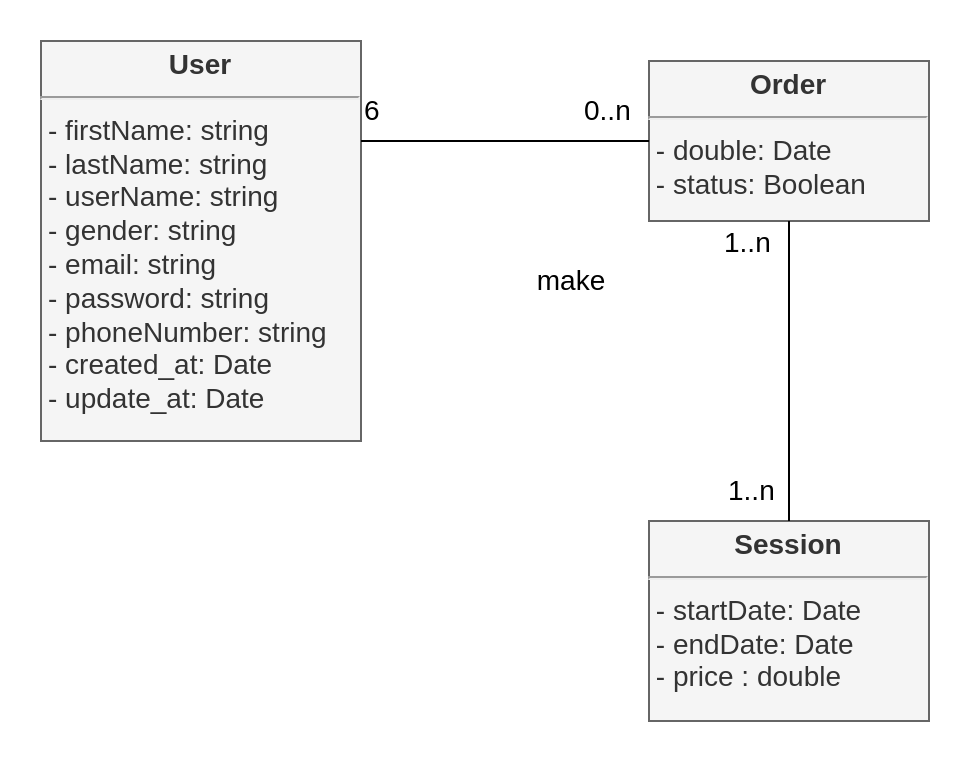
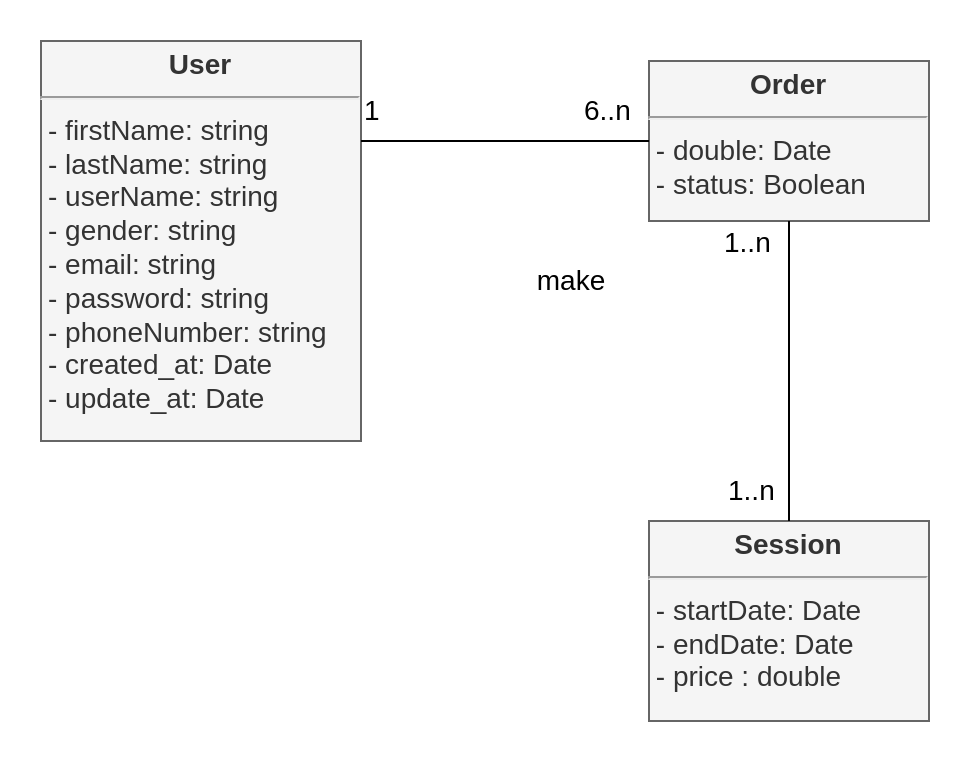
  <mxCell id="0" />
  <mxCell id="1" parent="0" />
  <mxCell id="2" value="&lt;p style=&quot;margin: 4px 0px 0px ; text-align: center ; font-size: 14px&quot;&gt;&lt;b style=&quot;font-size: 14px&quot;&gt;&lt;font style=&quot;font-size: 14px&quot;&gt;User&lt;/font&gt;&lt;/b&gt;&lt;/p&gt;&lt;hr style=&quot;font-size: 14px&quot;&gt;&lt;p style=&quot;margin: 0px 0px 0px 4px ; font-size: 14px&quot;&gt;&lt;span style=&quot;font-size: 14px&quot;&gt;- firstName: string&lt;/span&gt;&lt;br style=&quot;font-size: 14px&quot;&gt;&lt;/p&gt;&lt;p style=&quot;margin: 0px 0px 0px 4px ; font-size: 14px&quot;&gt;&lt;font style=&quot;font-size: 14px&quot;&gt;- lastName: string&lt;br style=&quot;font-size: 14px&quot;&gt;&lt;/font&gt;&lt;/p&gt;&lt;p style=&quot;margin: 0px 0px 0px 4px ; font-size: 14px&quot;&gt;&lt;font style=&quot;font-size: 14px&quot;&gt;- userName: string&lt;/font&gt;&lt;/p&gt;&lt;p style=&quot;margin: 0px 0px 0px 4px ; font-size: 14px&quot;&gt;&lt;font style=&quot;font-size: 14px&quot;&gt;- gender: string&lt;/font&gt;&lt;/p&gt;&lt;p style=&quot;margin: 0px 0px 0px 4px ; font-size: 14px&quot;&gt;&lt;font style=&quot;font-size: 14px&quot;&gt;- email: string&lt;/font&gt;&lt;/p&gt;&lt;p style=&quot;margin: 0px 0px 0px 4px ; font-size: 14px&quot;&gt;&lt;font style=&quot;font-size: 14px&quot;&gt;- password: string&lt;/font&gt;&lt;/p&gt;&lt;p style=&quot;margin: 0px 0px 0px 4px ; font-size: 14px&quot;&gt;&lt;font style=&quot;font-size: 14px&quot;&gt;- phoneNumber: string&lt;/font&gt;&lt;/p&gt;&lt;p style=&quot;margin: 0px 0px 0px 4px ; font-size: 14px&quot;&gt;&lt;font style=&quot;font-size: 14px&quot;&gt;- created_at: Date&lt;/font&gt;&lt;/p&gt;&lt;p style=&quot;margin: 0px 0px 0px 4px ; font-size: 14px&quot;&gt;&lt;font style=&quot;font-size: 14px&quot;&gt;- update_at: Date&lt;/font&gt;&lt;/p&gt;&lt;p style=&quot;margin: 0px 0px 0px 4px ; font-size: 14px&quot;&gt;&lt;br style=&quot;font-size: 14px&quot;&gt;&lt;/p&gt;" style="verticalAlign=top;align=left;overflow=fill;fontSize=14;fontFamily=Helvetica;html=1;fillColor=#f5f5f5;strokeColor=#666666;fontColor=#333333;" vertex="1" parent="1"><mxGeometry x="20" y="20" width="160" height="200" as="geometry" /></mxCell>
  <mxCell id="3" value="&lt;p style=&quot;margin: 4px 0px 0px; text-align: center; font-size: 14px;&quot;&gt;&lt;b style=&quot;font-size: 14px;&quot;&gt;&lt;font style=&quot;font-size: 14px;&quot;&gt;Order&lt;/font&gt;&lt;/b&gt;&lt;/p&gt;&lt;hr style=&quot;font-size: 14px;&quot;&gt;&lt;p style=&quot;margin: 0px 0px 0px 4px; font-size: 14px;&quot;&gt;&lt;/p&gt;&lt;span style=&quot;font-size: 14px;&quot;&gt;&amp;nbsp;- double: Date&lt;br style=&quot;font-size: 14px;&quot;&gt;&amp;nbsp;- status: Boolean&lt;br style=&quot;font-size: 14px;&quot;&gt;&lt;/span&gt;" style="verticalAlign=top;align=left;overflow=fill;fontSize=14;fontFamily=Helvetica;html=1;fillColor=#f5f5f5;strokeColor=#666666;fontColor=#333333;" vertex="1" parent="1"><mxGeometry x="324" y="30" width="140" height="80" as="geometry" /></mxCell>
  <mxCell id="4" value="" style="endArrow=none;html=1;endSize=12;startArrow=none;startSize=14;startFill=0;edgeStyle=orthogonalEdgeStyle;exitX=1;exitY=0.25;exitDx=0;exitDy=0;entryX=0;entryY=0.5;entryDx=0;entryDy=0;endFill=0;fontSize=14;" edge="1" parent="1" source="2" target="3"><mxGeometry relative="1" as="geometry"><mxPoint x="110" y="230" as="sourcePoint" /><mxPoint x="110" y="390" as="targetPoint" /></mxGeometry></mxCell>
  <mxCell id="5" value="make" style="text;html=1;align=center;verticalAlign=middle;resizable=0;points=[];autosize=1;fontSize=14;" vertex="1" parent="1"><mxGeometry x="260" y="130" width="50" height="20" as="geometry" /></mxCell>
- <mxCell id="6" value="0..n" style="resizable=0;html=1;align=left;verticalAlign=top;labelBackgroundColor=#ffffff;fontSize=14;" connectable="0" vertex="1" parent="1"><mxGeometry x="290" y="40" as="geometry" /></mxCell>
- <mxCell id="7" value="6" style="resizable=0;html=1;align=left;verticalAlign=top;labelBackgroundColor=#ffffff;fontSize=14;" connectable="0" vertex="1" parent="1"><mxGeometry x="180" y="40" as="geometry" /></mxCell>
+ <mxCell id="6" value="6..n" style="resizable=0;html=1;align=left;verticalAlign=top;labelBackgroundColor=#ffffff;fontSize=14;" connectable="0" vertex="1" parent="1"><mxGeometry x="290" y="40" as="geometry" /></mxCell>
+ <mxCell id="7" value="1" style="resizable=0;html=1;align=left;verticalAlign=top;labelBackgroundColor=#ffffff;fontSize=14;" connectable="0" vertex="1" parent="1"><mxGeometry x="180" y="40" as="geometry" /></mxCell>
  <mxCell id="8" value="&lt;p style=&quot;margin: 4px 0px 0px ; text-align: center ; font-size: 14px&quot;&gt;&lt;b style=&quot;font-size: 14px&quot;&gt;&lt;font style=&quot;font-size: 14px&quot;&gt;Session&lt;/font&gt;&lt;/b&gt;&lt;/p&gt;&lt;hr style=&quot;font-size: 14px&quot;&gt;&lt;p style=&quot;margin: 0px 0px 0px 4px ; font-size: 14px&quot;&gt;&lt;/p&gt;&lt;span style=&quot;font-size: 14px&quot;&gt;&amp;nbsp;- startDate: Date&lt;br style=&quot;font-size: 14px&quot;&gt;&amp;nbsp;- endDate: Date&lt;br&gt;&amp;nbsp;- price : double&lt;br&gt;&lt;br style=&quot;font-size: 14px&quot;&gt;&lt;/span&gt;" style="verticalAlign=top;align=left;overflow=fill;fontSize=14;fontFamily=Helvetica;html=1;fillColor=#f5f5f5;strokeColor=#666666;fontColor=#333333;" vertex="1" parent="1"><mxGeometry x="324" y="260" width="140" height="100" as="geometry" /></mxCell>
  <mxCell id="9" value="" style="endArrow=none;html=1;endSize=12;startArrow=none;startSize=14;startFill=0;edgeStyle=orthogonalEdgeStyle;exitX=0.5;exitY=0;exitDx=0;exitDy=0;entryX=0.5;entryY=1;entryDx=0;entryDy=0;endFill=0;fontSize=14;" edge="1" parent="1" source="8" target="3"><mxGeometry relative="1" as="geometry"><mxPoint x="190" y="80" as="sourcePoint" /><mxPoint x="334" y="80" as="targetPoint" /></mxGeometry></mxCell>
  <mxCell id="10" value="1..n" style="resizable=0;html=1;align=left;verticalAlign=top;labelBackgroundColor=#ffffff;fontSize=14;" connectable="0" vertex="1" parent="1"><mxGeometry x="280" y="30" as="geometry"><mxPoint x="82" y="200" as="offset" /></mxGeometry></mxCell>
  <mxCell id="11" value="1..n" style="resizable=0;html=1;align=left;verticalAlign=top;labelBackgroundColor=#ffffff;fontSize=14;" connectable="0" vertex="1" parent="1"><mxGeometry x="360" y="106" as="geometry" /></mxCell>
